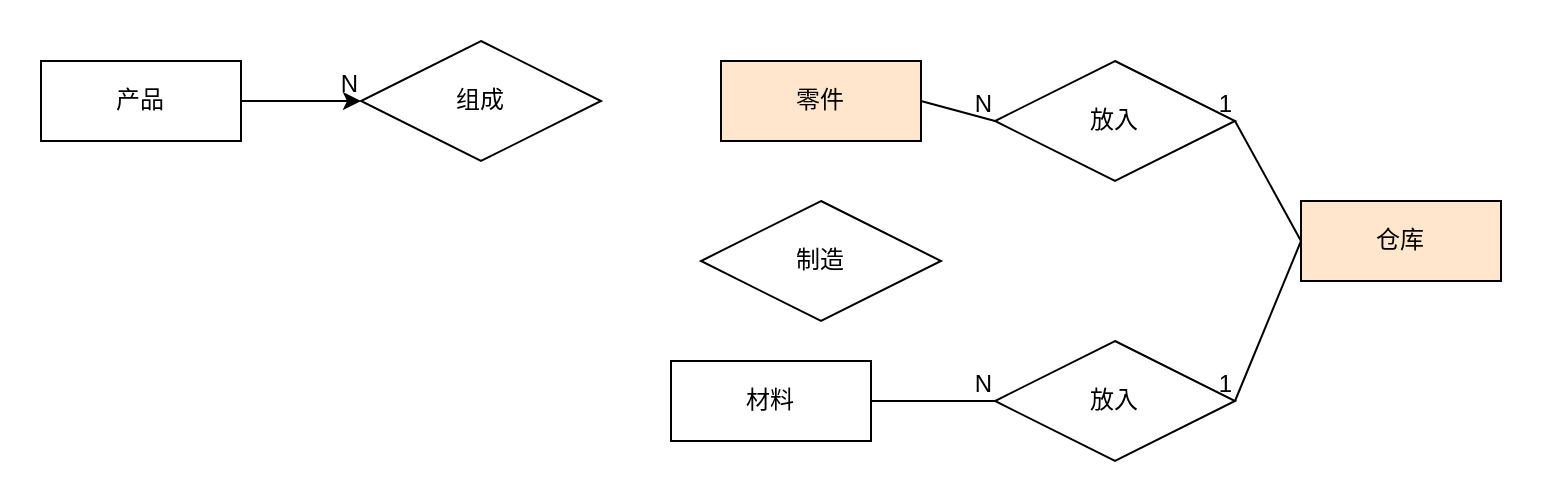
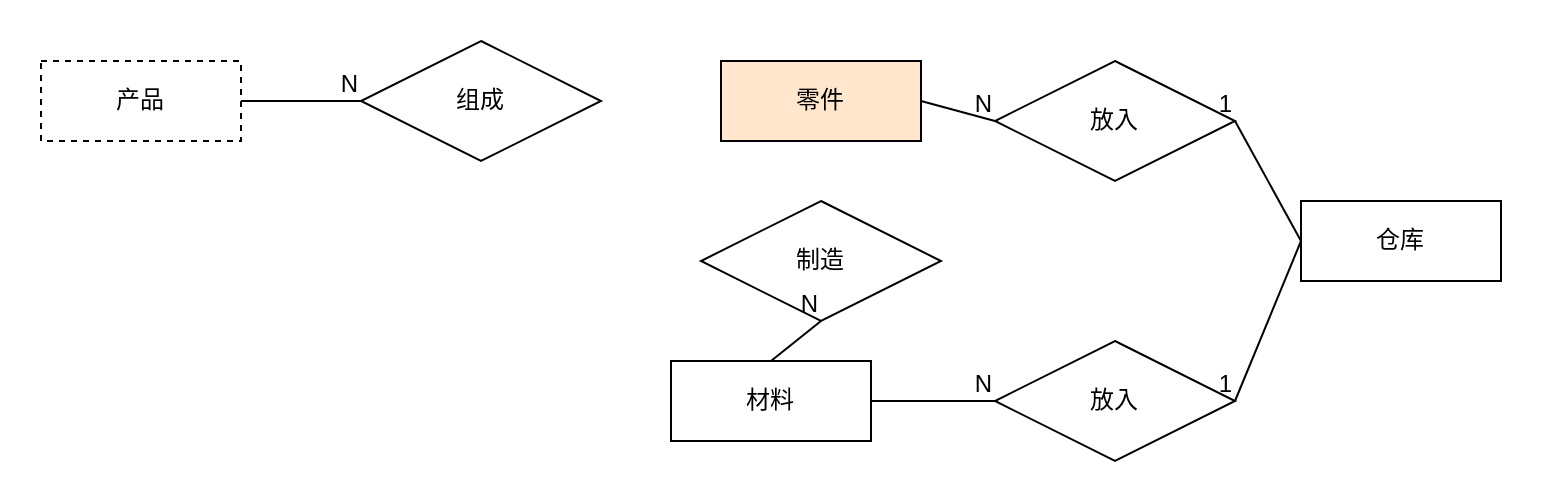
  <mxCell id="0" />
  <mxCell id="1" parent="0" />
- <mxCell id="2" value="产品" style="whiteSpace=wrap;html=1;align=center;" vertex="1" parent="1"><mxGeometry x="20" y="30" width="100" height="40" as="geometry" /></mxCell>
+ <mxCell id="2" value="产品" style="whiteSpace=wrap;html=1;align=center;dashed=1;" vertex="1" parent="1"><mxGeometry x="20" y="30" width="100" height="40" as="geometry" /></mxCell>
  <mxCell id="3" value="组成" style="shape=rhombus;perimeter=rhombusPerimeter;whiteSpace=wrap;html=1;align=center;" vertex="1" parent="1"><mxGeometry x="180" y="20" width="120" height="60" as="geometry" /></mxCell>
  <mxCell id="4" value="零件" style="whiteSpace=wrap;html=1;align=center;fillColor=#ffe6cc;" vertex="1" parent="1"><mxGeometry x="360" y="30" width="100" height="40" as="geometry" /></mxCell>
- <mxCell id="5" value="" style="endArrow=classic;html=1;rounded=0;exitX=1;exitY=0.5;exitDx=0;exitDy=0;" edge="1" parent="1" source="2" target="3"><mxGeometry relative="1" as="geometry"><mxPoint x="-40" y="140" as="sourcePoint" /><mxPoint x="120" y="140" as="targetPoint" /></mxGeometry></mxCell>
+ <mxCell id="5" value="" style="endArrow=none;html=1;rounded=0;exitX=1;exitY=0.5;exitDx=0;exitDy=0;" edge="1" parent="1" source="2" target="3"><mxGeometry relative="1" as="geometry"><mxPoint x="-40" y="140" as="sourcePoint" /><mxPoint x="120" y="140" as="targetPoint" /></mxGeometry></mxCell>
  <mxCell id="6" value="N" style="resizable=0;html=1;whiteSpace=wrap;align=right;verticalAlign=bottom;" connectable="0" vertex="1" parent="5"><mxGeometry x="1" relative="1" as="geometry" /></mxCell>
  <mxCell id="7" value="材料" style="whiteSpace=wrap;html=1;align=center;" vertex="1" parent="1"><mxGeometry x="335" y="180" width="100" height="40" as="geometry" /></mxCell>
  <mxCell id="8" value="制造" style="shape=rhombus;perimeter=rhombusPerimeter;whiteSpace=wrap;html=1;align=center;" vertex="1" parent="1"><mxGeometry x="350" y="100" width="120" height="60" as="geometry" /></mxCell>
- <mxCell id="11" value="仓库" style="whiteSpace=wrap;html=1;align=center;fillColor=#ffe6cc;" vertex="1" parent="1"><mxGeometry x="650" y="100" width="100" height="40" as="geometry" /></mxCell>
+ <mxCell id="9" value="" style="endArrow=none;html=1;rounded=0;entryX=0.5;entryY=1;entryDx=0;entryDy=0;exitX=0.5;exitY=0;exitDx=0;exitDy=0;" edge="1" parent="1" source="7" target="8"><mxGeometry relative="1" as="geometry"><mxPoint x="210" y="150" as="sourcePoint" /><mxPoint x="370" y="150" as="targetPoint" /></mxGeometry></mxCell>
+ <mxCell id="10" value="N" style="resizable=0;html=1;whiteSpace=wrap;align=right;verticalAlign=bottom;" connectable="0" vertex="1" parent="9"><mxGeometry x="1" relative="1" as="geometry" /></mxCell>
+ <mxCell id="11" value="仓库" style="whiteSpace=wrap;html=1;align=center;" vertex="1" parent="1"><mxGeometry x="650" y="100" width="100" height="40" as="geometry" /></mxCell>
  <mxCell id="12" value="放入" style="shape=rhombus;perimeter=rhombusPerimeter;whiteSpace=wrap;html=1;align=center;" vertex="1" parent="1"><mxGeometry x="497" y="30" width="120" height="60" as="geometry" /></mxCell>
  <mxCell id="13" value="放入" style="shape=rhombus;perimeter=rhombusPerimeter;whiteSpace=wrap;html=1;align=center;" vertex="1" parent="1"><mxGeometry x="497" y="170" width="120" height="60" as="geometry" /></mxCell>
  <mxCell id="14" value="" style="endArrow=none;html=1;rounded=0;exitX=1;exitY=0.5;exitDx=0;exitDy=0;entryX=0;entryY=0.5;entryDx=0;entryDy=0;" edge="1" parent="1" source="4" target="12"><mxGeometry relative="1" as="geometry"><mxPoint x="350" y="110" as="sourcePoint" /><mxPoint x="510" y="110" as="targetPoint" /></mxGeometry></mxCell>
  <mxCell id="15" value="N" style="resizable=0;html=1;whiteSpace=wrap;align=right;verticalAlign=bottom;" connectable="0" vertex="1" parent="14"><mxGeometry x="1" relative="1" as="geometry" /></mxCell>
  <mxCell id="16" value="" style="endArrow=none;html=1;rounded=0;exitX=0;exitY=0.5;exitDx=0;exitDy=0;entryX=1;entryY=0.5;entryDx=0;entryDy=0;" edge="1" parent="1" source="11" target="12"><mxGeometry relative="1" as="geometry"><mxPoint x="450" y="290" as="sourcePoint" /><mxPoint x="610" y="290" as="targetPoint" /></mxGeometry></mxCell>
  <mxCell id="17" value="1" style="resizable=0;html=1;whiteSpace=wrap;align=right;verticalAlign=bottom;" connectable="0" vertex="1" parent="16"><mxGeometry x="1" relative="1" as="geometry" /></mxCell>
  <mxCell id="18" value="" style="endArrow=none;html=1;rounded=0;exitX=1;exitY=0.5;exitDx=0;exitDy=0;entryX=0;entryY=0.5;entryDx=0;entryDy=0;" edge="1" parent="1" source="7" target="13"><mxGeometry relative="1" as="geometry"><mxPoint x="340" y="240" as="sourcePoint" /><mxPoint x="500" y="240" as="targetPoint" /></mxGeometry></mxCell>
  <mxCell id="19" value="N" style="resizable=0;html=1;whiteSpace=wrap;align=right;verticalAlign=bottom;" connectable="0" vertex="1" parent="18"><mxGeometry x="1" relative="1" as="geometry" /></mxCell>
  <mxCell id="20" value="" style="endArrow=none;html=1;rounded=0;exitX=0;exitY=0.5;exitDx=0;exitDy=0;entryX=1;entryY=0.5;entryDx=0;entryDy=0;" edge="1" parent="1" source="11" target="13"><mxGeometry relative="1" as="geometry"><mxPoint x="560" y="250" as="sourcePoint" /><mxPoint x="720" y="250" as="targetPoint" /></mxGeometry></mxCell>
  <mxCell id="21" value="1" style="resizable=0;html=1;whiteSpace=wrap;align=right;verticalAlign=bottom;" connectable="0" vertex="1" parent="20"><mxGeometry x="1" relative="1" as="geometry" /></mxCell>
